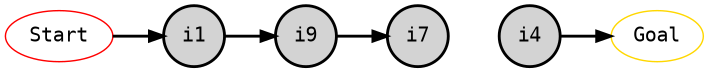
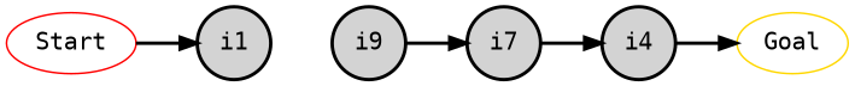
  digraph {
    fontname="DejaVu Sans Mono"
    rankdir=LR
    node [fontname="DejaVu Sans Mono" shape=circle fillcolor=lightgrey style="bold,filled"]
    edge [fontname="DejaVu Sans Mono" style=bold]
    n1 [color=red label=Start shape=ellipse fillcolor="" style=""]
    i1
    n3 [label=i9]
    n4 [color=gold label=Goal shape=ellipse fillcolor="" style=""]
    n5 [label=i7]
    i4
    n1 -> i1
-   i1 -> n3
    n3 -> n5
+   n5 -> i4
    i4 -> n4
  }
